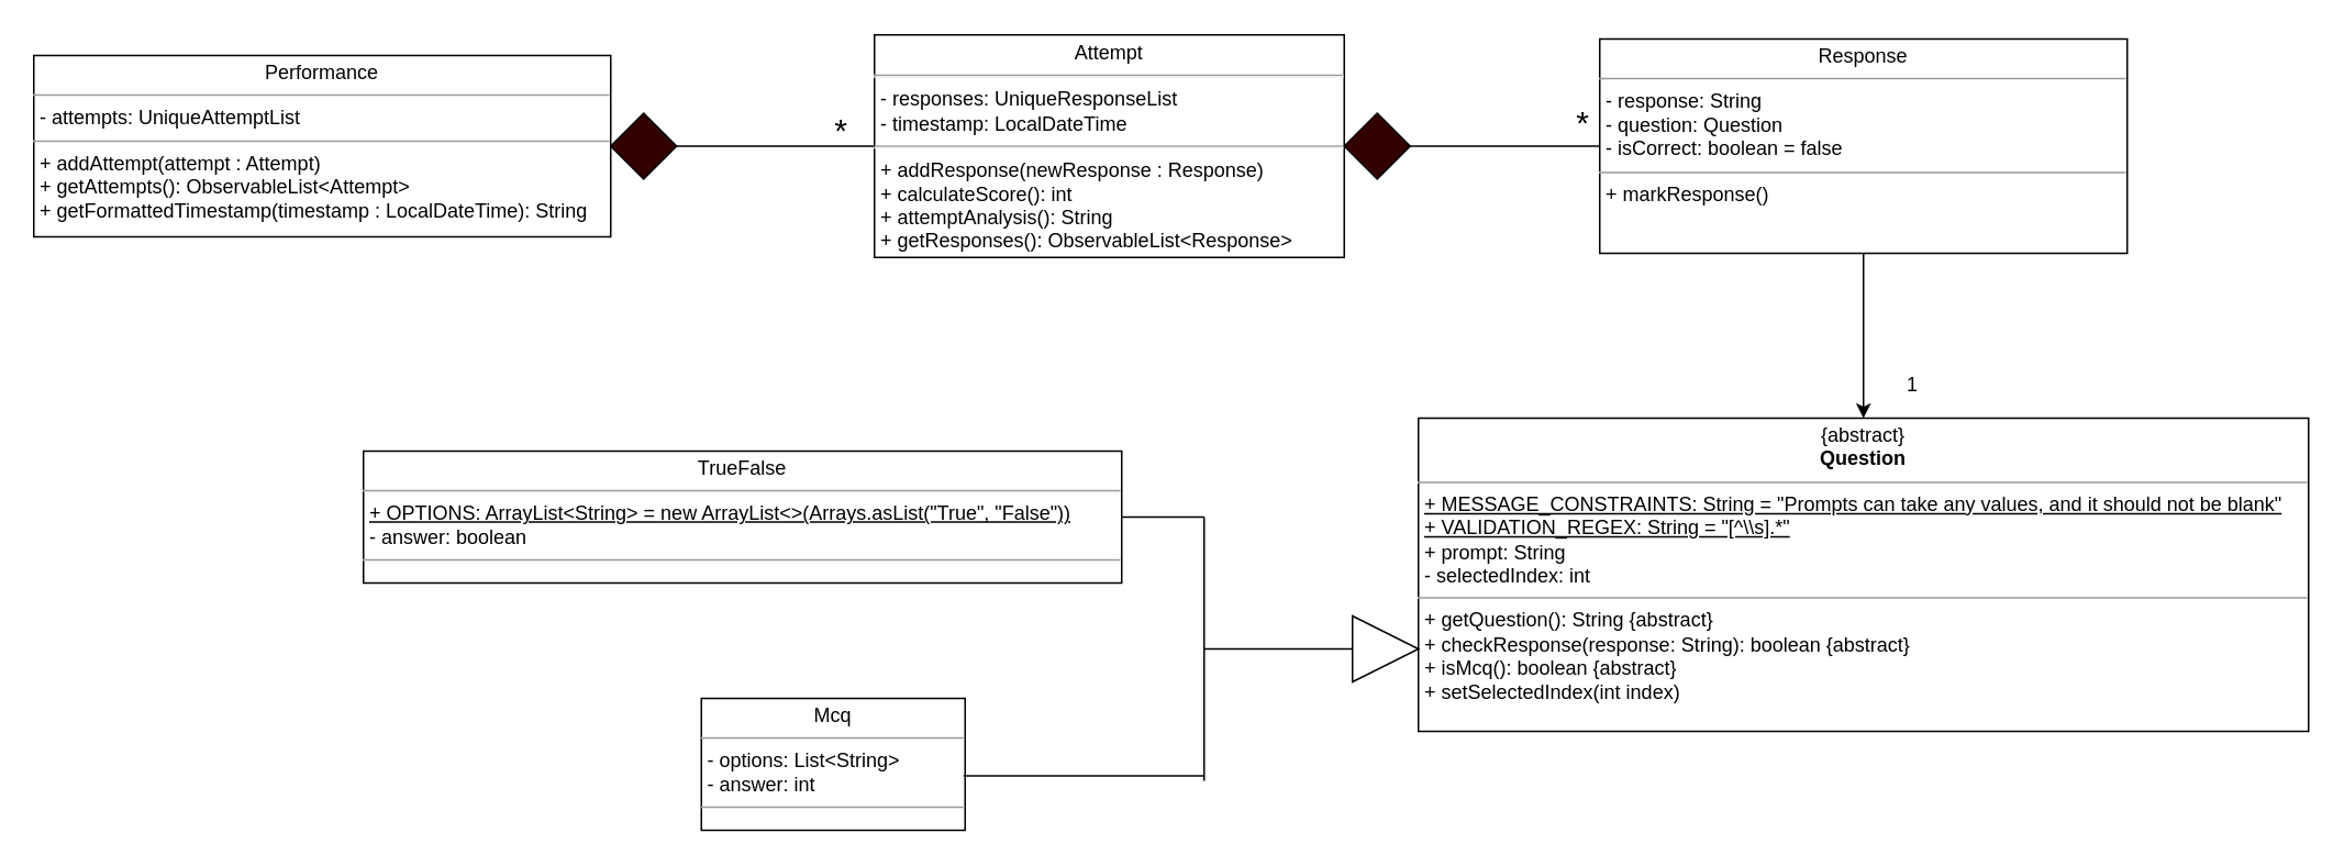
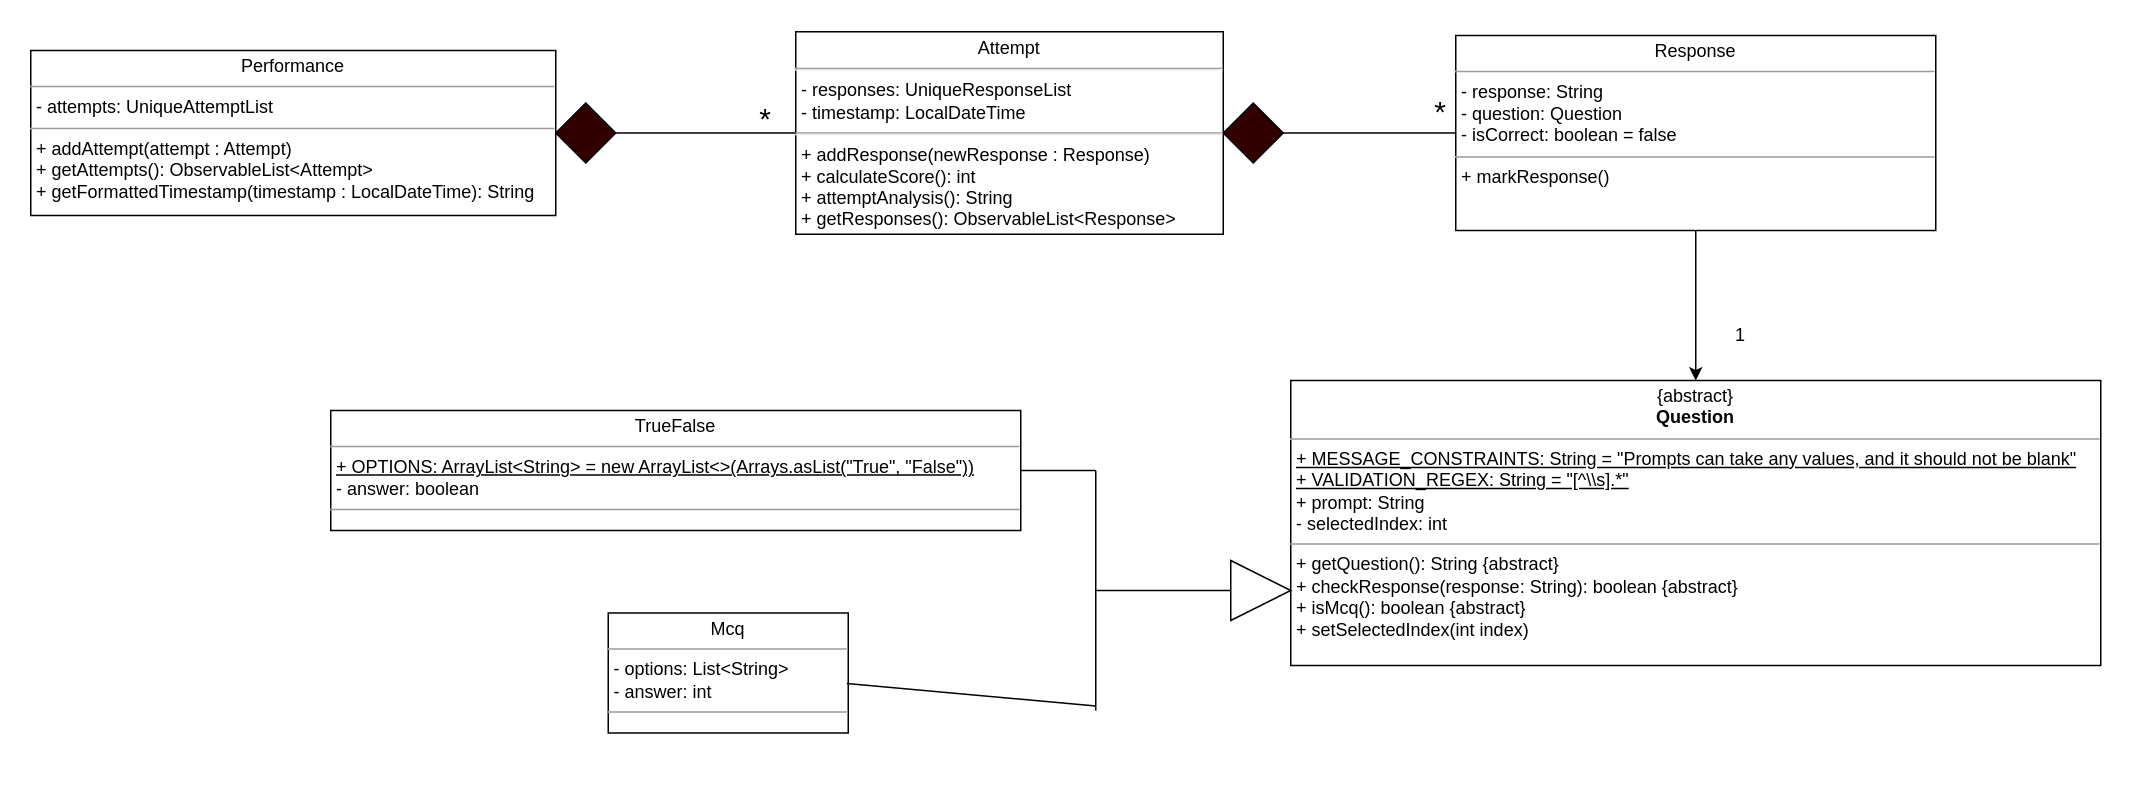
  <mxCell id="0" />
  <mxCell id="1" parent="0" />
  <mxCell id="2" value="&lt;p style=&quot;margin: 0px ; margin-top: 4px ; text-align: center&quot;&gt;Performance&lt;/p&gt;&lt;hr size=&quot;1&quot;&gt;&lt;p style=&quot;margin: 0px ; margin-left: 4px&quot;&gt;- attempts: UniqueAttemptList&lt;br&gt;&lt;/p&gt;&lt;hr size=&quot;1&quot;&gt;&lt;p style=&quot;margin: 0px ; margin-left: 4px&quot;&gt;+ addAttempt(attempt : Attempt)&lt;br&gt;+ getAttempts(): ObservableList&amp;lt;Attempt&amp;gt;&lt;/p&gt;&lt;p style=&quot;margin: 0px ; margin-left: 4px&quot;&gt;+ getFormattedTimestamp(timestamp : LocalDateTime): String&amp;nbsp;&lt;/p&gt;" style="verticalAlign=top;align=left;overflow=fill;fontSize=12;fontFamily=Helvetica;html=1;rounded=0;shadow=0;comic=0;labelBackgroundColor=none;strokeWidth=1" parent="1" vertex="1"><mxGeometry x="20" y="33" width="350" height="110" as="geometry" /></mxCell>
  <mxCell id="3" value="&lt;p style=&quot;margin: 4px 0px 0px ; text-align: center ; font-size: 12px&quot;&gt;Attempt&lt;/p&gt;&lt;hr style=&quot;font-size: 12px&quot;&gt;&lt;p style=&quot;margin: 0px 0px 0px 4px ; font-size: 12px&quot;&gt;- responses: UniqueResponseList&lt;br style=&quot;font-size: 12px&quot;&gt;&lt;/p&gt;&lt;p style=&quot;margin: 0px 0px 0px 4px ; font-size: 12px&quot;&gt;- timestamp: LocalDateTime&lt;/p&gt;&lt;hr style=&quot;font-size: 12px&quot;&gt;&lt;p style=&quot;margin: 0px 0px 0px 4px ; font-size: 12px&quot;&gt;+ addResponse(newResponse : Response)&lt;br style=&quot;font-size: 12px&quot;&gt;+ calculateScore(): int&lt;/p&gt;&lt;p style=&quot;margin: 0px 0px 0px 4px ; font-size: 12px&quot;&gt;+ attemptAnalysis(): String&lt;/p&gt;&lt;p style=&quot;margin: 0px 0px 0px 4px ; font-size: 12px&quot;&gt;+ getResponses(): ObservableList&amp;lt;Response&amp;gt;&lt;/p&gt;" style="verticalAlign=top;align=left;overflow=fill;fontSize=12;fontFamily=Helvetica;html=1;rounded=0;shadow=0;comic=0;labelBackgroundColor=none;strokeWidth=1" vertex="1" parent="1"><mxGeometry x="530" y="20.5" width="285" height="135" as="geometry" /></mxCell>
  <mxCell id="4" style="edgeStyle=orthogonalEdgeStyle;rounded=0;orthogonalLoop=1;jettySize=auto;html=1;exitX=0.5;exitY=1;exitDx=0;exitDy=0;entryX=0.5;entryY=0;entryDx=0;entryDy=0;" edge="1" parent="1" source="5" target="6"><mxGeometry relative="1" as="geometry" /></mxCell>
  <mxCell id="5" value="&lt;p style=&quot;margin: 0px ; margin-top: 4px ; text-align: center&quot;&gt;Response&lt;/p&gt;&lt;hr size=&quot;1&quot;&gt;&lt;p style=&quot;margin: 0px ; margin-left: 4px&quot;&gt;- response: String&lt;br&gt;&lt;/p&gt;&lt;p style=&quot;margin: 0px ; margin-left: 4px&quot;&gt;- question: Question&lt;/p&gt;&lt;p style=&quot;margin: 0px ; margin-left: 4px&quot;&gt;- isCorrect: boolean = false&lt;/p&gt;&lt;hr size=&quot;1&quot;&gt;&lt;p style=&quot;margin: 0px ; margin-left: 4px&quot;&gt;+ markResponse()&lt;/p&gt;" style="verticalAlign=top;align=left;overflow=fill;fontSize=12;fontFamily=Helvetica;html=1;rounded=0;shadow=0;comic=0;labelBackgroundColor=none;strokeWidth=1" vertex="1" parent="1"><mxGeometry x="970" y="23" width="320" height="130" as="geometry" /></mxCell>
  <mxCell id="6" value="&lt;p style=&quot;margin: 0px ; margin-top: 4px ; text-align: center&quot;&gt;{abstract}&lt;br&gt;&lt;b&gt;Question&lt;/b&gt;&lt;/p&gt;&lt;hr size=&quot;1&quot;&gt;&lt;p style=&quot;margin: 0px ; margin-left: 4px&quot;&gt;&lt;u&gt;+ MESSAGE_CONSTRAINTS: String = &quot;Prompts can take any values, and it should not be blank&quot;&lt;br&gt;+ VALIDATION_REGEX: String =&amp;nbsp;&quot;[^\\s].*&quot;&lt;/u&gt;&lt;/p&gt;&lt;p style=&quot;margin: 0px ; margin-left: 4px&quot;&gt;+ prompt: String&lt;/p&gt;&lt;p style=&quot;margin: 0px ; margin-left: 4px&quot;&gt;- selectedIndex: int&lt;/p&gt;&lt;hr size=&quot;1&quot;&gt;&lt;p style=&quot;margin: 0px ; margin-left: 4px&quot;&gt;&lt;span&gt;+ getQuestion(): String {abstract}&lt;/span&gt;&lt;/p&gt;&lt;p style=&quot;margin: 0px ; margin-left: 4px&quot;&gt;&lt;span&gt;+&amp;nbsp;checkResponse(response: String): boolean {abstract}&lt;/span&gt;&lt;br&gt;&lt;/p&gt;&lt;p style=&quot;margin: 0px ; margin-left: 4px&quot;&gt;+ isMcq(): boolean {abstract}&lt;/p&gt;&lt;p style=&quot;margin: 0px ; margin-left: 4px&quot;&gt;+&amp;nbsp;setSelectedIndex(int index)&lt;/p&gt;&lt;p style=&quot;margin: 0px ; margin-left: 4px&quot;&gt;&lt;br&gt;&lt;/p&gt;" style="verticalAlign=top;align=left;overflow=fill;fontSize=12;fontFamily=Helvetica;html=1;rounded=0;shadow=0;comic=0;labelBackgroundColor=none;strokeWidth=1" vertex="1" parent="1"><mxGeometry x="860" y="253" width="540" height="190" as="geometry" /></mxCell>
  <mxCell id="7" value="&lt;p style=&quot;margin: 0px ; margin-top: 4px ; text-align: center&quot;&gt;TrueFalse&lt;/p&gt;&lt;hr size=&quot;1&quot;&gt;&lt;p style=&quot;margin: 0px ; margin-left: 4px&quot;&gt;&lt;u&gt;+ OPTIONS: ArrayList&amp;lt;String&amp;gt; = new ArrayList&amp;lt;&amp;gt;(Arrays.asList(&quot;True&quot;, &quot;False&quot;))&lt;/u&gt;&lt;/p&gt;&lt;p style=&quot;margin: 0px ; margin-left: 4px&quot;&gt;&lt;span&gt;- answer: boolean&lt;/span&gt;&lt;/p&gt;&lt;hr size=&quot;1&quot;&gt;&lt;p style=&quot;margin: 0px ; margin-left: 4px&quot;&gt;&lt;br&gt;&lt;/p&gt;" style="verticalAlign=top;align=left;overflow=fill;fontSize=12;fontFamily=Helvetica;html=1;rounded=0;shadow=0;comic=0;labelBackgroundColor=none;strokeWidth=1" vertex="1" parent="1"><mxGeometry x="220" y="273" width="460" height="80" as="geometry" /></mxCell>
- <mxCell id="8" value="&lt;p style=&quot;margin: 0px ; margin-top: 4px ; text-align: center&quot;&gt;Mcq&lt;/p&gt;&lt;hr size=&quot;1&quot;&gt;&lt;p style=&quot;margin: 0px ; margin-left: 4px&quot;&gt;- options: List&amp;lt;String&amp;gt;&lt;/p&gt;&lt;p style=&quot;margin: 0px ; margin-left: 4px&quot;&gt;&lt;span&gt;- answer: int&lt;/span&gt;&lt;/p&gt;&lt;hr size=&quot;1&quot;&gt;&lt;p style=&quot;margin: 0px ; margin-left: 4px&quot;&gt;&lt;br&gt;&lt;/p&gt;" style="verticalAlign=top;align=left;overflow=fill;fontSize=12;fontFamily=Helvetica;html=1;rounded=0;shadow=0;comic=0;labelBackgroundColor=none;strokeWidth=1" vertex="1" parent="1"><mxGeometry x="425" y="423" width="160" height="80" as="geometry" /></mxCell>
+ <mxCell id="8" value="&lt;p style=&quot;margin: 0px ; margin-top: 4px ; text-align: center&quot;&gt;Mcq&lt;/p&gt;&lt;hr size=&quot;1&quot;&gt;&lt;p style=&quot;margin: 0px ; margin-left: 4px&quot;&gt;- options: List&amp;lt;String&amp;gt;&lt;/p&gt;&lt;p style=&quot;margin: 0px ; margin-left: 4px&quot;&gt;&lt;span&gt;- answer: int&lt;/span&gt;&lt;/p&gt;&lt;hr size=&quot;1&quot;&gt;&lt;p style=&quot;margin: 0px ; margin-left: 4px&quot;&gt;&lt;br&gt;&lt;/p&gt;" style="verticalAlign=top;align=left;overflow=fill;fontSize=12;fontFamily=Helvetica;html=1;rounded=0;shadow=0;comic=0;labelBackgroundColor=none;strokeWidth=1" vertex="1" parent="1"><mxGeometry x="405" y="408" width="160" height="80" as="geometry" /></mxCell>
  <mxCell id="9" value="" style="triangle;whiteSpace=wrap;html=1;" vertex="1" parent="1"><mxGeometry x="820" y="373" width="40" height="40" as="geometry" /></mxCell>
  <mxCell id="10" value="" style="endArrow=none;html=1;exitX=1;exitY=0.5;exitDx=0;exitDy=0;" edge="1" parent="1" source="7"><mxGeometry width="50" height="50" relative="1" as="geometry"><mxPoint x="580" y="333" as="sourcePoint" /><mxPoint x="730" y="313" as="targetPoint" /></mxGeometry></mxCell>
  <mxCell id="11" value="" style="endArrow=none;html=1;exitX=0.994;exitY=0.588;exitDx=0;exitDy=0;exitPerimeter=0;" edge="1" parent="1" source="8"><mxGeometry width="50" height="50" relative="1" as="geometry"><mxPoint x="580" y="333" as="sourcePoint" /><mxPoint x="730" y="470" as="targetPoint" /></mxGeometry></mxCell>
  <mxCell id="12" value="" style="endArrow=none;html=1;" edge="1" parent="1"><mxGeometry width="50" height="50" relative="1" as="geometry"><mxPoint x="730" y="473" as="sourcePoint" /><mxPoint x="730" y="313" as="targetPoint" /></mxGeometry></mxCell>
  <mxCell id="13" value="" style="endArrow=none;html=1;entryX=0;entryY=0.5;entryDx=0;entryDy=0;" edge="1" parent="1" target="9"><mxGeometry width="50" height="50" relative="1" as="geometry"><mxPoint x="730" y="393" as="sourcePoint" /><mxPoint x="630" y="283" as="targetPoint" /></mxGeometry></mxCell>
  <mxCell id="14" value="" style="rhombus;whiteSpace=wrap;html=1;fillColor=#330000;" vertex="1" parent="1"><mxGeometry x="815" y="68" width="40" height="40" as="geometry" /></mxCell>
  <mxCell id="15" value="" style="endArrow=none;html=1;entryX=1;entryY=0.5;entryDx=0;entryDy=0;exitX=0;exitY=0.5;exitDx=0;exitDy=0;" edge="1" parent="1" source="5" target="14"><mxGeometry width="50" height="50" relative="1" as="geometry"><mxPoint x="710" y="223" as="sourcePoint" /><mxPoint x="760" y="173" as="targetPoint" /></mxGeometry></mxCell>
  <mxCell id="16" value="" style="rhombus;whiteSpace=wrap;html=1;fillColor=#330000;" vertex="1" parent="1"><mxGeometry x="370" y="68" width="40" height="40" as="geometry" /></mxCell>
  <mxCell id="17" value="" style="endArrow=none;html=1;entryX=1;entryY=0.5;entryDx=0;entryDy=0;exitX=0;exitY=0.5;exitDx=0;exitDy=0;" edge="1" parent="1" source="3" target="16"><mxGeometry width="50" height="50" relative="1" as="geometry"><mxPoint x="563" y="103" as="sourcePoint" /><mxPoint x="448" y="103" as="targetPoint" /></mxGeometry></mxCell>
- <mxCell id="18" value="1" style="text;html=1;strokeColor=none;fillColor=none;align=center;verticalAlign=middle;whiteSpace=wrap;rounded=0;" vertex="1" parent="1"><mxGeometry x="1140" y="223" width="40" height="20" as="geometry" /></mxCell>
+ <mxCell id="18" value="1" style="text;html=1;strokeColor=none;fillColor=none;align=center;verticalAlign=middle;whiteSpace=wrap;rounded=0;" vertex="1" parent="1"><mxGeometry x="1140" y="213" width="40" height="20" as="geometry" /></mxCell>
  <mxCell id="19" value="*" style="text;html=1;strokeColor=none;fillColor=none;align=center;verticalAlign=middle;whiteSpace=wrap;rounded=0;fontSize=20;" vertex="1" parent="1"><mxGeometry x="490" y="68" width="40" height="20" as="geometry" /></mxCell>
  <mxCell id="20" value="*" style="text;html=1;strokeColor=none;fillColor=none;align=center;verticalAlign=middle;whiteSpace=wrap;rounded=0;fontSize=20;" vertex="1" parent="1"><mxGeometry x="940" y="63" width="40" height="20" as="geometry" /></mxCell>
